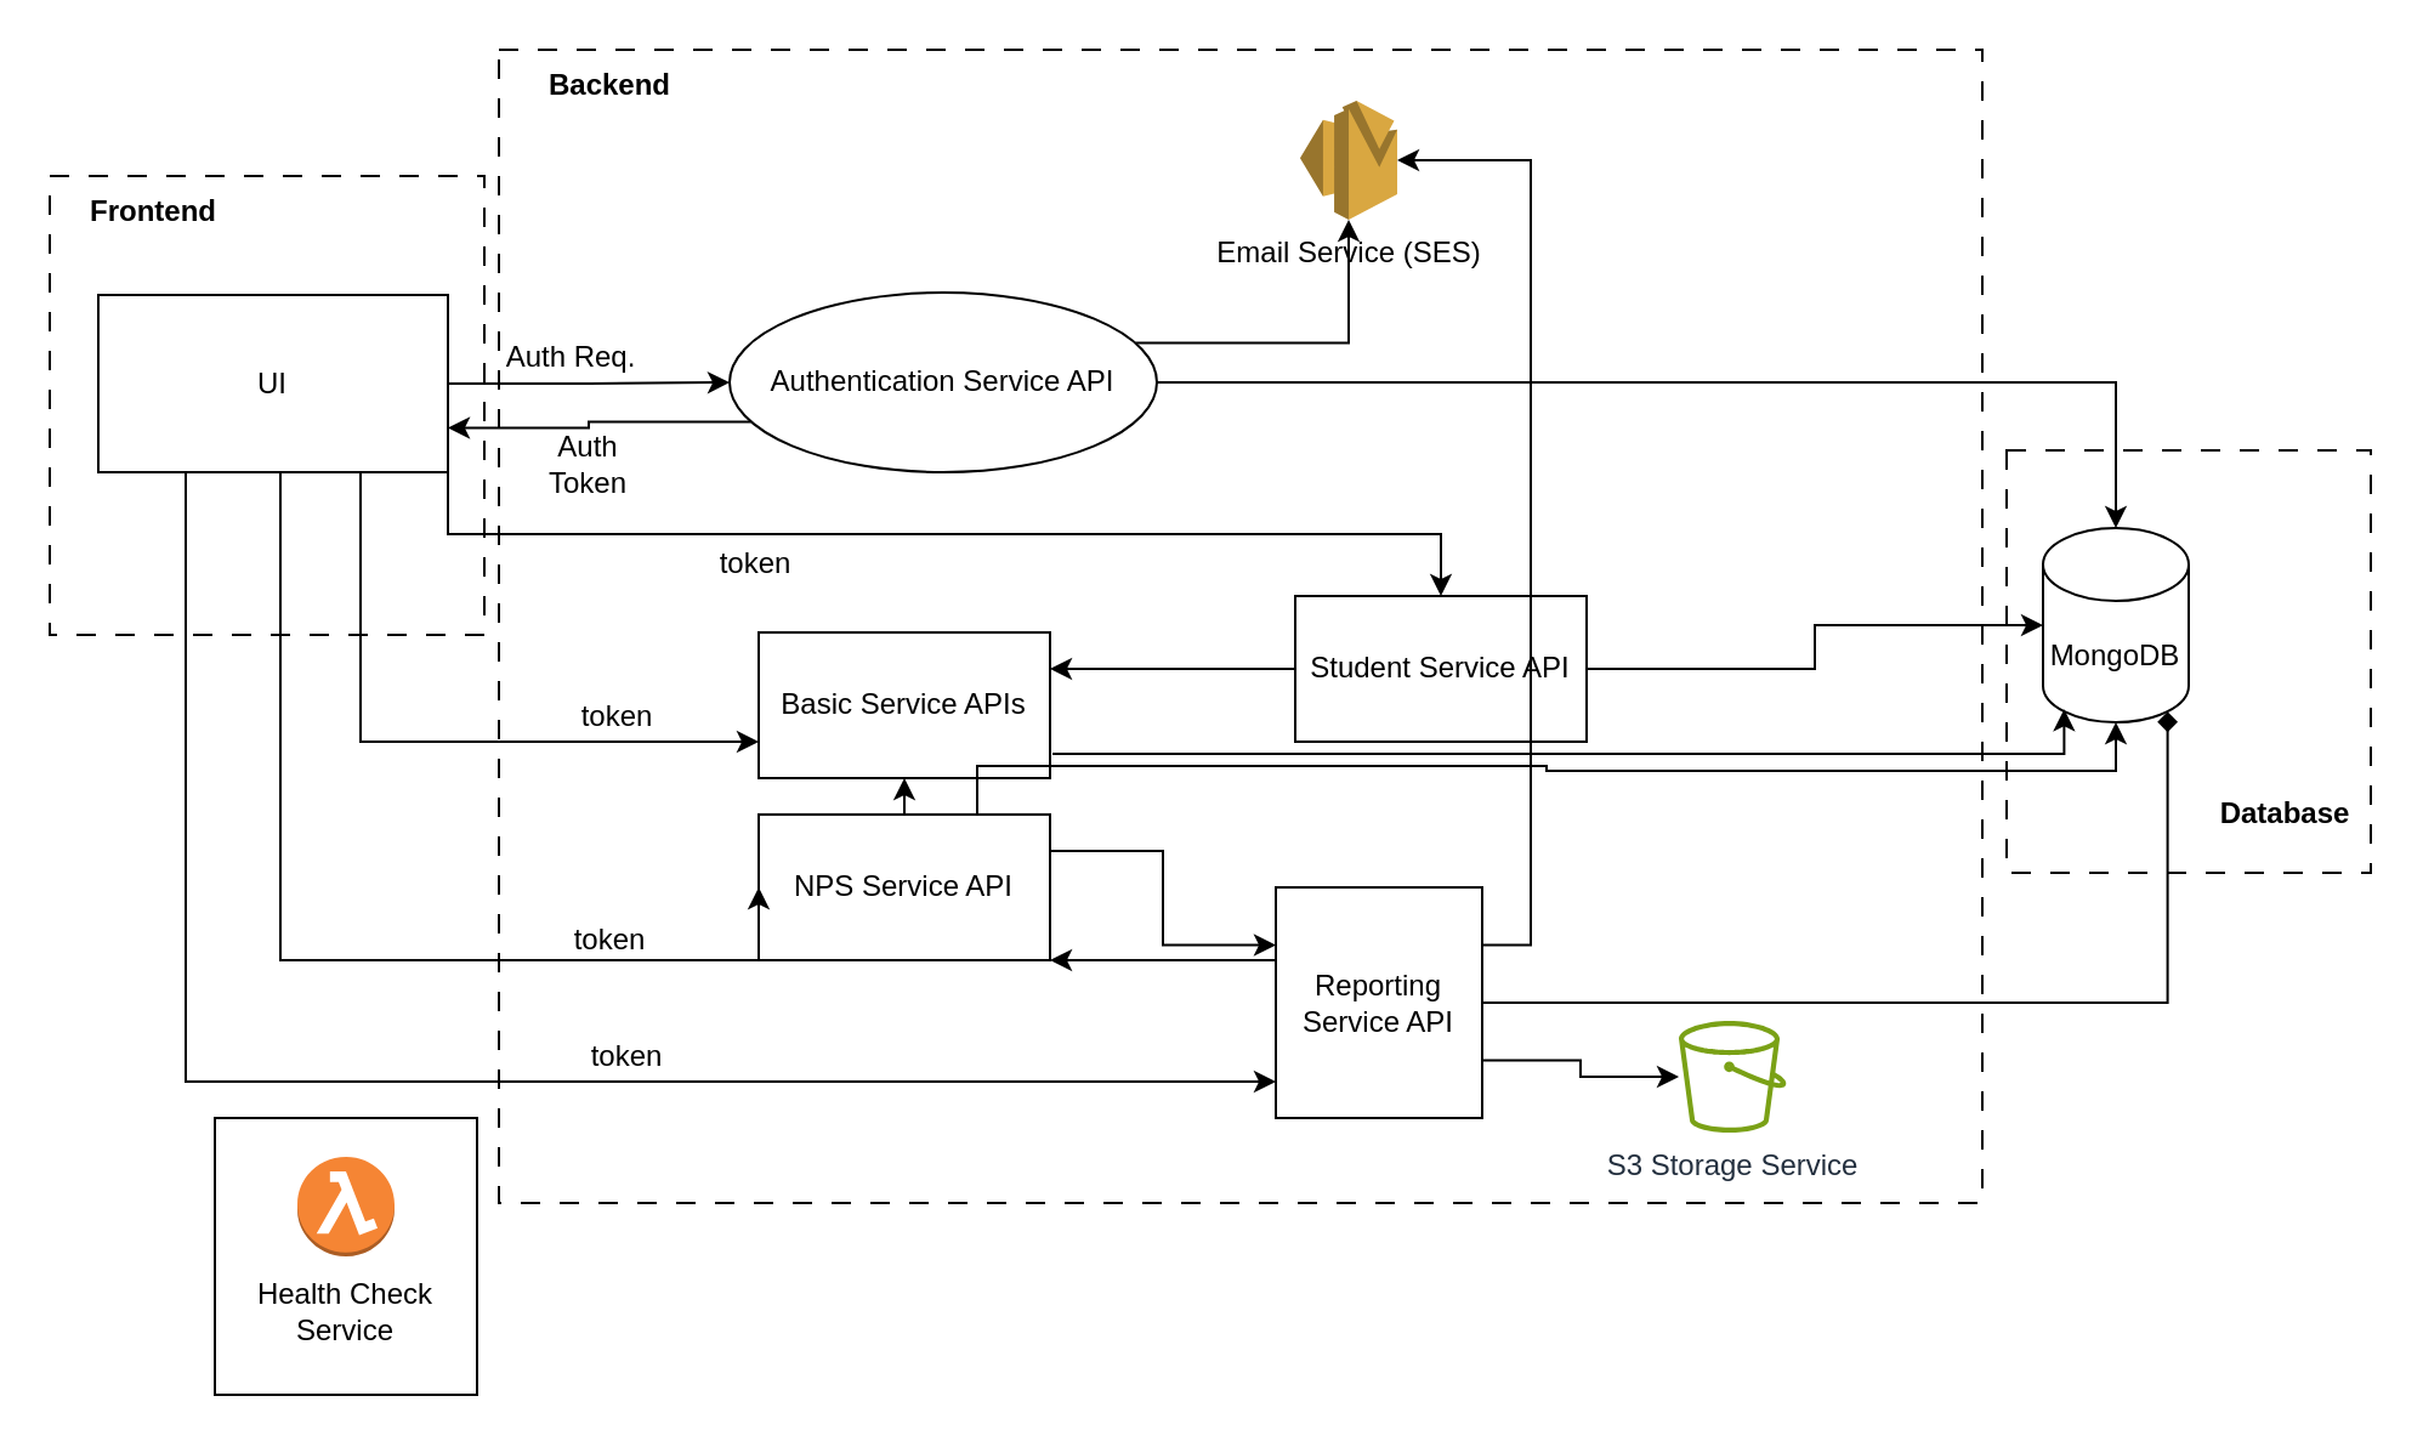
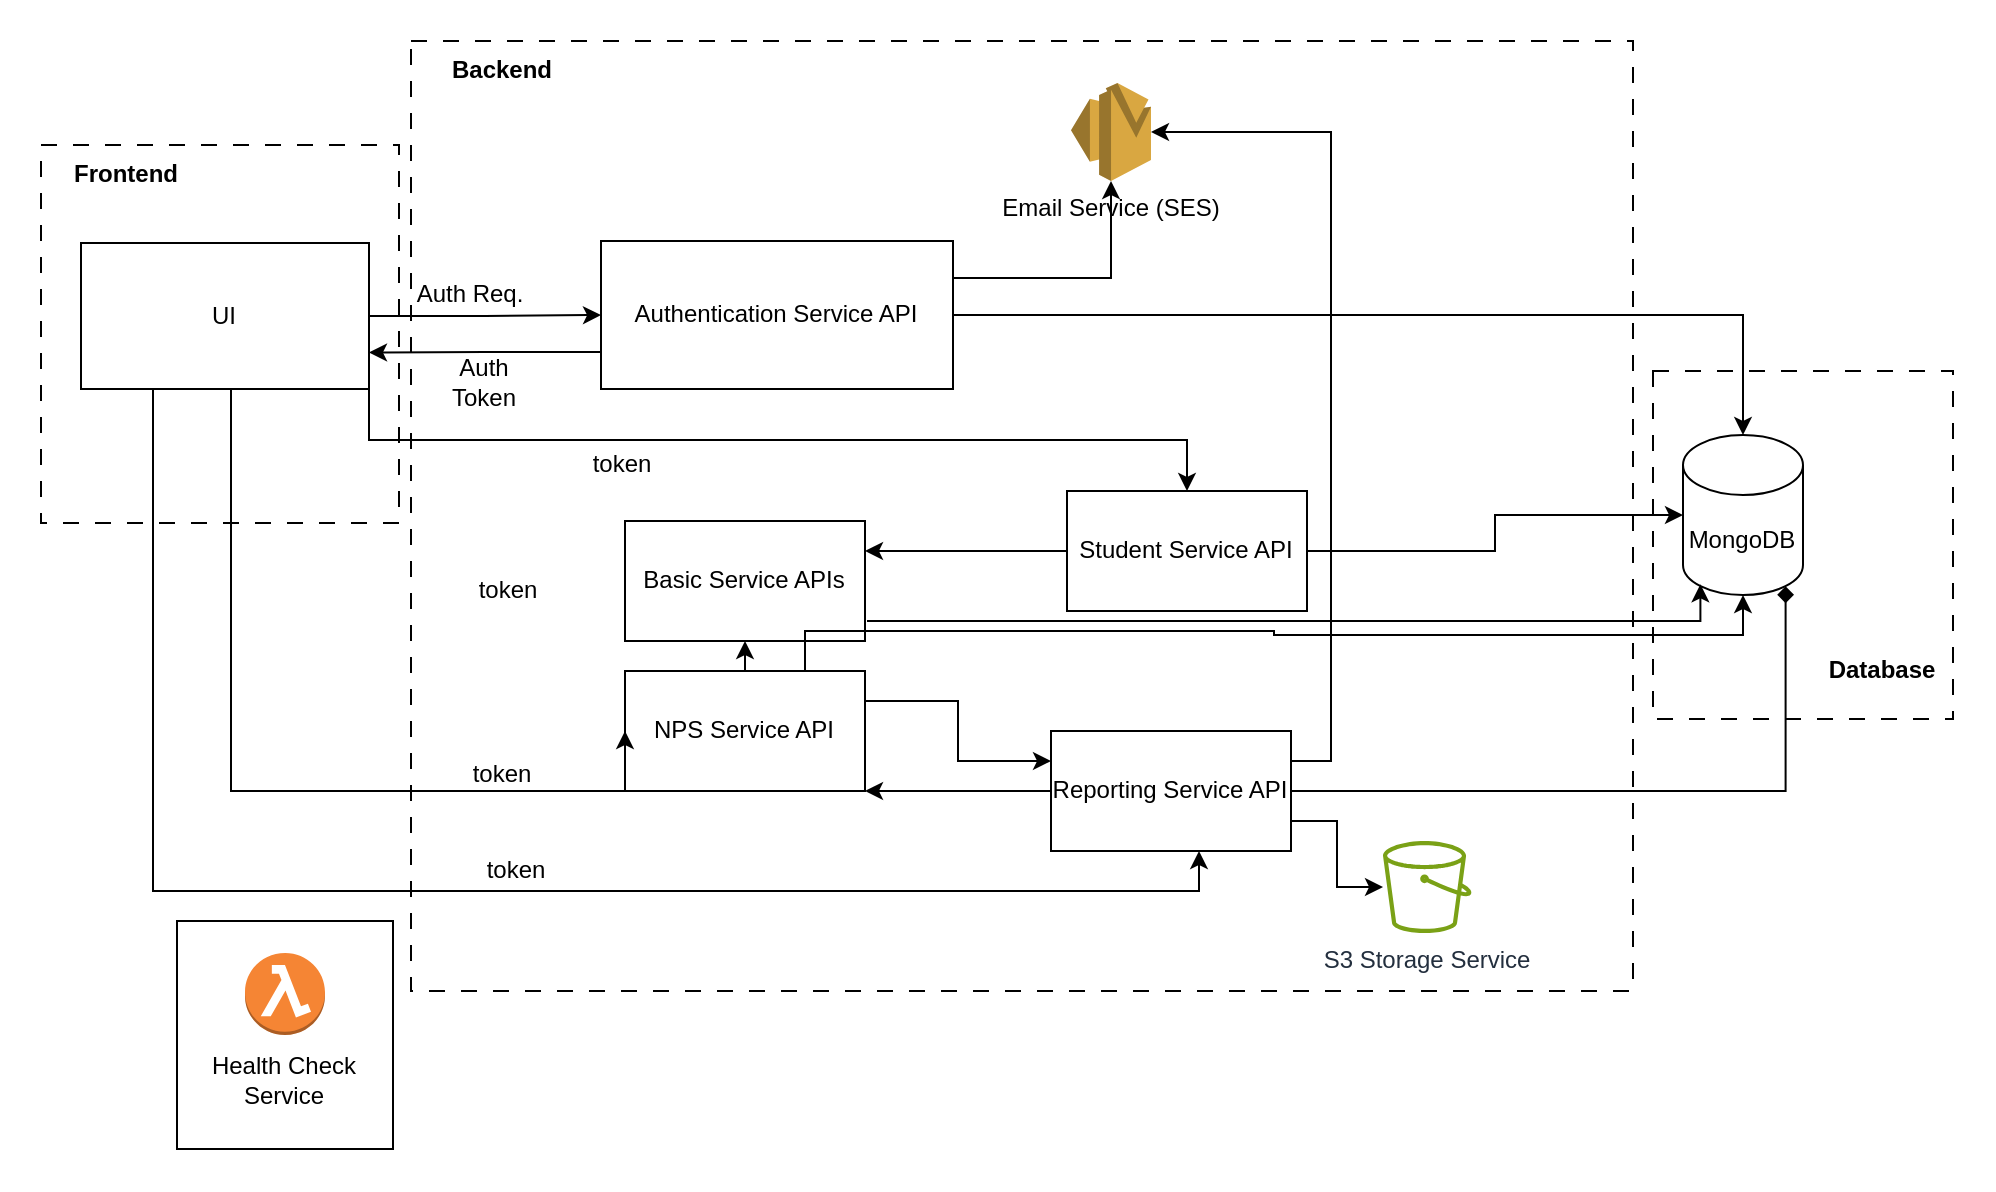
  <mxCell id="0" />
  <mxCell id="1" parent="0" />
  <mxCell id="2" value="" style="rounded=0;whiteSpace=wrap;html=1;fillColor=none;" parent="1" vertex="1"><mxGeometry x="88" y="460" width="108" height="114" as="geometry" /></mxCell>
  <mxCell id="3" value="" style="rounded=0;whiteSpace=wrap;html=1;fillColor=none;dashed=1;dashPattern=8 8;" parent="1" vertex="1"><mxGeometry x="205" y="20" width="611" height="475" as="geometry" /></mxCell>
  <mxCell id="4" value="" style="rounded=0;whiteSpace=wrap;html=1;dashed=1;dashPattern=8 8;fillColor=none;" parent="1" vertex="1"><mxGeometry x="826" y="185" width="150" height="174" as="geometry" /></mxCell>
  <mxCell id="5" value="" style="rounded=0;whiteSpace=wrap;html=1;fillColor=none;dashed=1;dashPattern=8 8;" parent="1" vertex="1"><mxGeometry x="20" y="72" width="179" height="189" as="geometry" /></mxCell>
  <mxCell id="6" value="Basic Service APIs" style="rounded=0;whiteSpace=wrap;html=1;" parent="1" vertex="1"><mxGeometry x="312" y="260" width="120" height="60" as="geometry" /></mxCell>
  <mxCell id="7" style="edgeStyle=orthogonalEdgeStyle;rounded=0;orthogonalLoop=1;jettySize=auto;html=1;exitX=0;exitY=0.75;exitDx=0;exitDy=0;entryX=1;entryY=0.75;entryDx=0;entryDy=0;" parent="1" source="10" target="22" edge="1"><mxGeometry relative="1" as="geometry" /></mxCell>
  <mxCell id="8" style="edgeStyle=orthogonalEdgeStyle;rounded=0;orthogonalLoop=1;jettySize=auto;html=1;" parent="1" source="10" target="28" edge="1"><mxGeometry relative="1" as="geometry" /></mxCell>
  <mxCell id="9" style="edgeStyle=orthogonalEdgeStyle;rounded=0;orthogonalLoop=1;jettySize=auto;html=1;exitX=1;exitY=0.25;exitDx=0;exitDy=0;" parent="1" source="10" target="37" edge="1"><mxGeometry relative="1" as="geometry" /></mxCell>
- <mxCell id="10" value="Authentication Service API" style="ellipse;whiteSpace=wrap;html=1;" parent="1" vertex="1"><mxGeometry x="300" y="120" width="176" height="74" as="geometry" /></mxCell>
+ <mxCell id="10" value="Authentication Service API" style="rounded=0;whiteSpace=wrap;html=1;" parent="1" vertex="1"><mxGeometry x="300" y="120" width="176" height="74" as="geometry" /></mxCell>
  <mxCell id="11" style="edgeStyle=orthogonalEdgeStyle;rounded=0;orthogonalLoop=1;jettySize=auto;html=1;exitX=0.5;exitY=0;exitDx=0;exitDy=0;entryX=0.5;entryY=1;entryDx=0;entryDy=0;" parent="1" source="13" target="6" edge="1"><mxGeometry relative="1" as="geometry" /></mxCell>
  <mxCell id="12" style="edgeStyle=orthogonalEdgeStyle;rounded=0;orthogonalLoop=1;jettySize=auto;html=1;exitX=1;exitY=0.25;exitDx=0;exitDy=0;entryX=0;entryY=0.25;entryDx=0;entryDy=0;" parent="1" source="13" target="27" edge="1"><mxGeometry relative="1" as="geometry" /></mxCell>
  <mxCell id="13" value="NPS Service API" style="rounded=0;whiteSpace=wrap;html=1;" parent="1" vertex="1"><mxGeometry x="312" y="335" width="120" height="60" as="geometry" /></mxCell>
  <mxCell id="14" style="edgeStyle=orthogonalEdgeStyle;rounded=0;orthogonalLoop=1;jettySize=auto;html=1;entryX=1;entryY=0.25;entryDx=0;entryDy=0;" parent="1" source="16" target="6" edge="1"><mxGeometry relative="1" as="geometry" /></mxCell>
  <mxCell id="15" style="edgeStyle=orthogonalEdgeStyle;rounded=0;orthogonalLoop=1;jettySize=auto;html=1;" parent="1" source="16" target="28" edge="1"><mxGeometry relative="1" as="geometry" /></mxCell>
  <mxCell id="16" value="Student Service API" style="rounded=0;whiteSpace=wrap;html=1;" parent="1" vertex="1"><mxGeometry x="533" y="245" width="120" height="60" as="geometry" /></mxCell>
  <mxCell id="17" style="edgeStyle=orthogonalEdgeStyle;rounded=0;orthogonalLoop=1;jettySize=auto;html=1;entryX=0;entryY=0.5;entryDx=0;entryDy=0;" parent="1" source="22" target="10" edge="1"><mxGeometry relative="1" as="geometry" /></mxCell>
- <mxCell id="18" style="edgeStyle=orthogonalEdgeStyle;rounded=0;orthogonalLoop=1;jettySize=auto;html=1;exitX=0.75;exitY=1;exitDx=0;exitDy=0;entryX=0;entryY=0.75;entryDx=0;entryDy=0;" parent="1" source="22" target="6" edge="1"><mxGeometry relative="1" as="geometry" /></mxCell>
  <mxCell id="19" style="edgeStyle=orthogonalEdgeStyle;rounded=0;orthogonalLoop=1;jettySize=auto;html=1;exitX=1;exitY=1;exitDx=0;exitDy=0;" parent="1" source="22" target="16" edge="1"><mxGeometry relative="1" as="geometry" /></mxCell>
  <mxCell id="20" style="edgeStyle=orthogonalEdgeStyle;rounded=0;orthogonalLoop=1;jettySize=auto;html=1;exitX=0.25;exitY=1;exitDx=0;exitDy=0;entryX=0;entryY=0.5;entryDx=0;entryDy=0;" parent="1" source="22" target="13" edge="1"><mxGeometry relative="1" as="geometry"><Array as="points"><mxPoint x="115" y="194" /><mxPoint x="115" y="395" /></Array></mxGeometry></mxCell>
  <mxCell id="21" style="edgeStyle=orthogonalEdgeStyle;rounded=0;orthogonalLoop=1;jettySize=auto;html=1;exitX=0.25;exitY=1;exitDx=0;exitDy=0;" parent="1" source="22" target="27" edge="1"><mxGeometry relative="1" as="geometry"><mxPoint x="598" y="431" as="targetPoint" /><Array as="points"><mxPoint x="76" y="445" /><mxPoint x="599" y="445" /></Array></mxGeometry></mxCell>
  <mxCell id="22" value="UI" style="rounded=0;whiteSpace=wrap;html=1;" parent="1" vertex="1"><mxGeometry x="40" y="121" width="144" height="73" as="geometry" /></mxCell>
  <mxCell id="23" value="Auth Req." style="text;html=1;strokeColor=none;fillColor=none;align=center;verticalAlign=middle;whiteSpace=wrap;rounded=0;" parent="1" vertex="1"><mxGeometry x="205" y="132" width="60" height="30" as="geometry" /></mxCell>
  <mxCell id="24" value="Auth Token" style="text;html=1;strokeColor=none;fillColor=none;align=center;verticalAlign=middle;whiteSpace=wrap;rounded=0;" parent="1" vertex="1"><mxGeometry x="212" y="176" width="60" height="30" as="geometry" /></mxCell>
  <mxCell id="25" style="edgeStyle=orthogonalEdgeStyle;rounded=0;orthogonalLoop=1;jettySize=auto;html=1;exitX=0;exitY=0.75;exitDx=0;exitDy=0;" parent="1" source="27" target="13" edge="1"><mxGeometry relative="1" as="geometry"><Array as="points"><mxPoint x="525" y="395" /></Array></mxGeometry></mxCell>
  <mxCell id="26" style="edgeStyle=orthogonalEdgeStyle;rounded=0;orthogonalLoop=1;jettySize=auto;html=1;exitX=1;exitY=0.75;exitDx=0;exitDy=0;" parent="1" source="27" target="36" edge="1"><mxGeometry relative="1" as="geometry" /></mxCell>
- <mxCell id="27" value="Reporting Service API" style="rounded=0;whiteSpace=wrap;html=1;" parent="1" vertex="1"><mxGeometry x="525" y="365" width="85" height="95" as="geometry" /></mxCell>
+ <mxCell id="27" value="Reporting Service API" style="rounded=0;whiteSpace=wrap;html=1;" parent="1" vertex="1"><mxGeometry x="525" y="365" width="120" height="60" as="geometry" /></mxCell>
  <mxCell id="28" value="MongoDB" style="shape=cylinder3;whiteSpace=wrap;html=1;boundedLbl=1;backgroundOutline=1;size=15;" parent="1" vertex="1"><mxGeometry x="841" y="217" width="60" height="80" as="geometry" /></mxCell>
  <mxCell id="29" style="edgeStyle=orthogonalEdgeStyle;rounded=0;orthogonalLoop=1;jettySize=auto;html=1;entryX=0.145;entryY=1;entryDx=0;entryDy=-4.35;entryPerimeter=0;" parent="1" edge="1"><mxGeometry relative="1" as="geometry"><mxPoint x="433" y="310" as="sourcePoint" /><mxPoint x="849.7" y="291.65" as="targetPoint" /><Array as="points"><mxPoint x="850" y="310" /></Array></mxGeometry></mxCell>
  <mxCell id="30" style="edgeStyle=orthogonalEdgeStyle;rounded=0;orthogonalLoop=1;jettySize=auto;html=1;exitX=0.75;exitY=0;exitDx=0;exitDy=0;entryX=0.5;entryY=1;entryDx=0;entryDy=0;entryPerimeter=0;" parent="1" source="13" target="28" edge="1"><mxGeometry relative="1" as="geometry" /></mxCell>
  <mxCell id="31" style="edgeStyle=orthogonalEdgeStyle;rounded=0;orthogonalLoop=1;jettySize=auto;html=1;exitX=1;exitY=0.5;exitDx=0;exitDy=0;entryX=0.855;entryY=1;entryDx=0;entryDy=-4.35;entryPerimeter=0;endArrow=diamond;" parent="1" source="27" target="28" edge="1"><mxGeometry relative="1" as="geometry" /></mxCell>
  <mxCell id="32" value="token" style="text;html=1;strokeColor=none;fillColor=none;align=center;verticalAlign=middle;whiteSpace=wrap;rounded=0;" parent="1" vertex="1"><mxGeometry x="281" y="217" width="60" height="30" as="geometry" /></mxCell>
  <mxCell id="33" value="token" style="text;html=1;strokeColor=none;fillColor=none;align=center;verticalAlign=middle;whiteSpace=wrap;rounded=0;" parent="1" vertex="1"><mxGeometry x="224" y="280" width="60" height="30" as="geometry" /></mxCell>
  <mxCell id="34" value="token" style="text;html=1;strokeColor=none;fillColor=none;align=center;verticalAlign=middle;whiteSpace=wrap;rounded=0;" parent="1" vertex="1"><mxGeometry x="221" y="372" width="60" height="30" as="geometry" /></mxCell>
  <mxCell id="35" value="token" style="text;html=1;strokeColor=none;fillColor=none;align=center;verticalAlign=middle;whiteSpace=wrap;rounded=0;" parent="1" vertex="1"><mxGeometry x="228" y="420" width="60" height="30" as="geometry" /></mxCell>
  <mxCell id="36" value="S3 Storage Service" style="sketch=0;outlineConnect=0;fontColor=#232F3E;gradientColor=none;fillColor=#7AA116;strokeColor=none;dashed=0;verticalLabelPosition=bottom;verticalAlign=top;align=center;html=1;fontSize=12;fontStyle=0;aspect=fixed;pointerEvents=1;shape=mxgraph.aws4.bucket;" parent="1" vertex="1"><mxGeometry x="691" y="420" width="44.23" height="46" as="geometry" /></mxCell>
  <mxCell id="37" value="Email Service (SES)" style="outlineConnect=0;dashed=0;verticalLabelPosition=bottom;verticalAlign=top;align=center;html=1;shape=mxgraph.aws3.ses;fillColor=#D9A741;gradientColor=none;" parent="1" vertex="1"><mxGeometry x="535" y="41" width="40" height="49" as="geometry" /></mxCell>
  <mxCell id="38" style="edgeStyle=orthogonalEdgeStyle;rounded=0;orthogonalLoop=1;jettySize=auto;html=1;exitX=1;exitY=0.25;exitDx=0;exitDy=0;entryX=1;entryY=0.5;entryDx=0;entryDy=0;entryPerimeter=0;" parent="1" source="27" target="37" edge="1"><mxGeometry relative="1" as="geometry" /></mxCell>
  <mxCell id="39" value="&lt;b&gt;Frontend&lt;/b&gt;" style="text;html=1;strokeColor=none;fillColor=none;align=center;verticalAlign=middle;whiteSpace=wrap;rounded=0;" parent="1" vertex="1"><mxGeometry x="33" y="72" width="60" height="30" as="geometry" /></mxCell>
  <mxCell id="40" value="&lt;b&gt;Backend&lt;/b&gt;" style="text;html=1;strokeColor=none;fillColor=none;align=center;verticalAlign=middle;whiteSpace=wrap;rounded=0;" parent="1" vertex="1"><mxGeometry x="221" y="20" width="60" height="30" as="geometry" /></mxCell>
  <mxCell id="41" value="&lt;b&gt;Database&lt;/b&gt;" style="text;html=1;strokeColor=none;fillColor=none;align=center;verticalAlign=middle;whiteSpace=wrap;rounded=0;" parent="1" vertex="1"><mxGeometry x="911" y="320" width="60" height="30" as="geometry" /></mxCell>
  <mxCell id="42" value="" style="outlineConnect=0;dashed=0;verticalLabelPosition=bottom;verticalAlign=top;align=center;html=1;shape=mxgraph.aws3.lambda_function;fillColor=#F58534;gradientColor=none;" parent="1" vertex="1"><mxGeometry x="122" y="476" width="40" height="41" as="geometry" /></mxCell>
  <mxCell id="43" value="Health Check Service" style="text;html=1;strokeColor=none;fillColor=none;align=center;verticalAlign=middle;whiteSpace=wrap;rounded=0;" parent="1" vertex="1"><mxGeometry x="98" y="525" width="88" height="30" as="geometry" /></mxCell>
